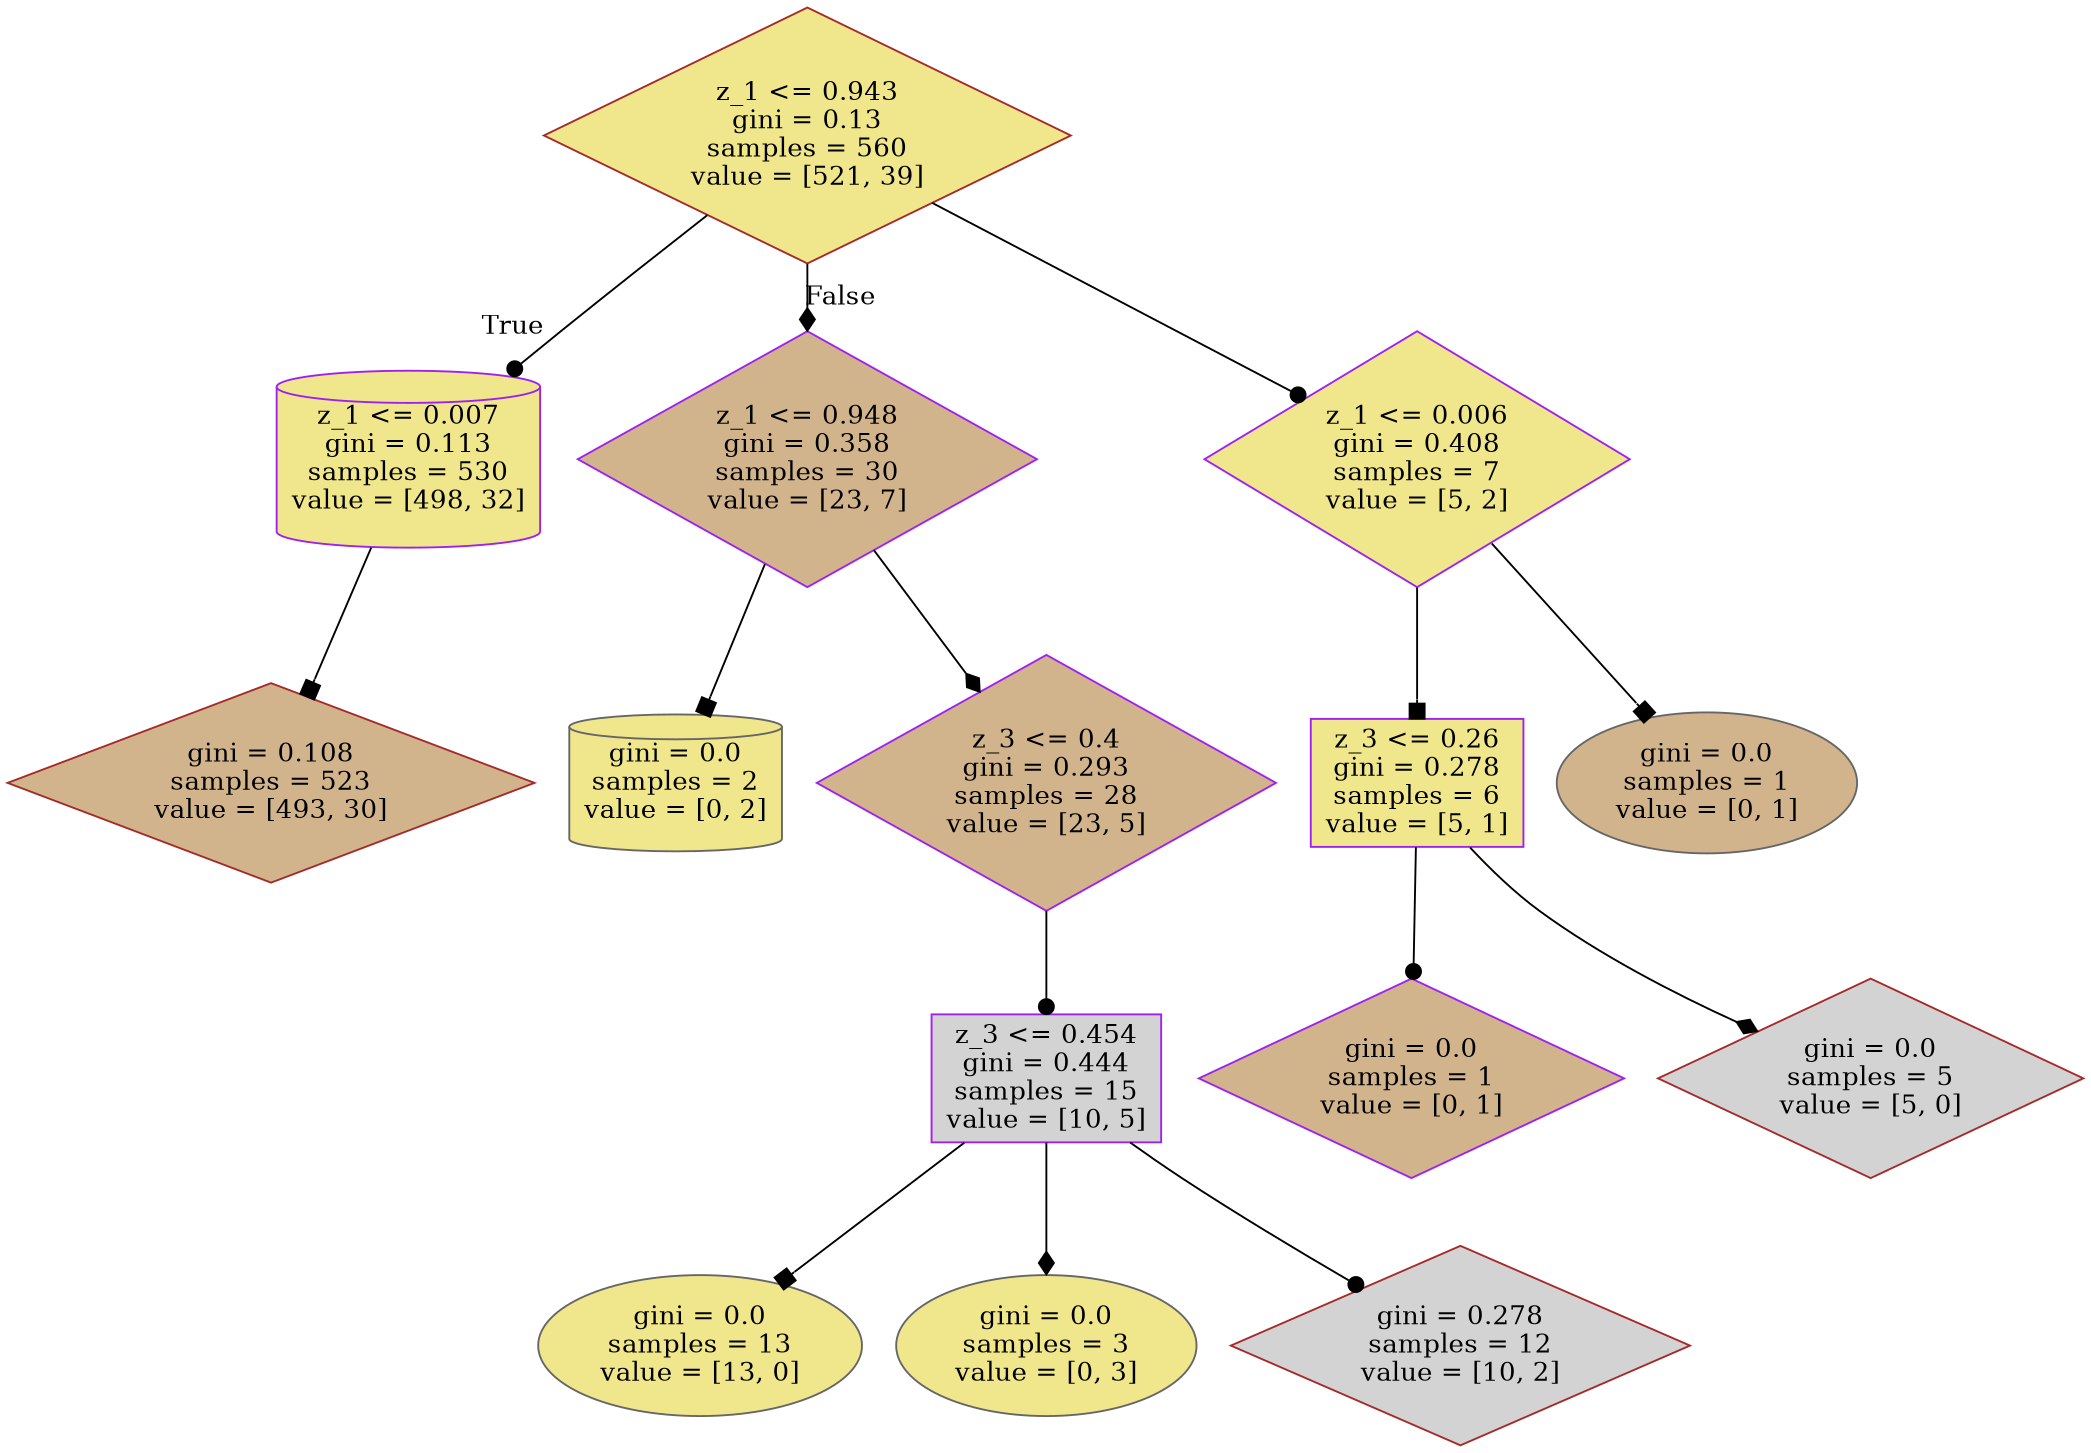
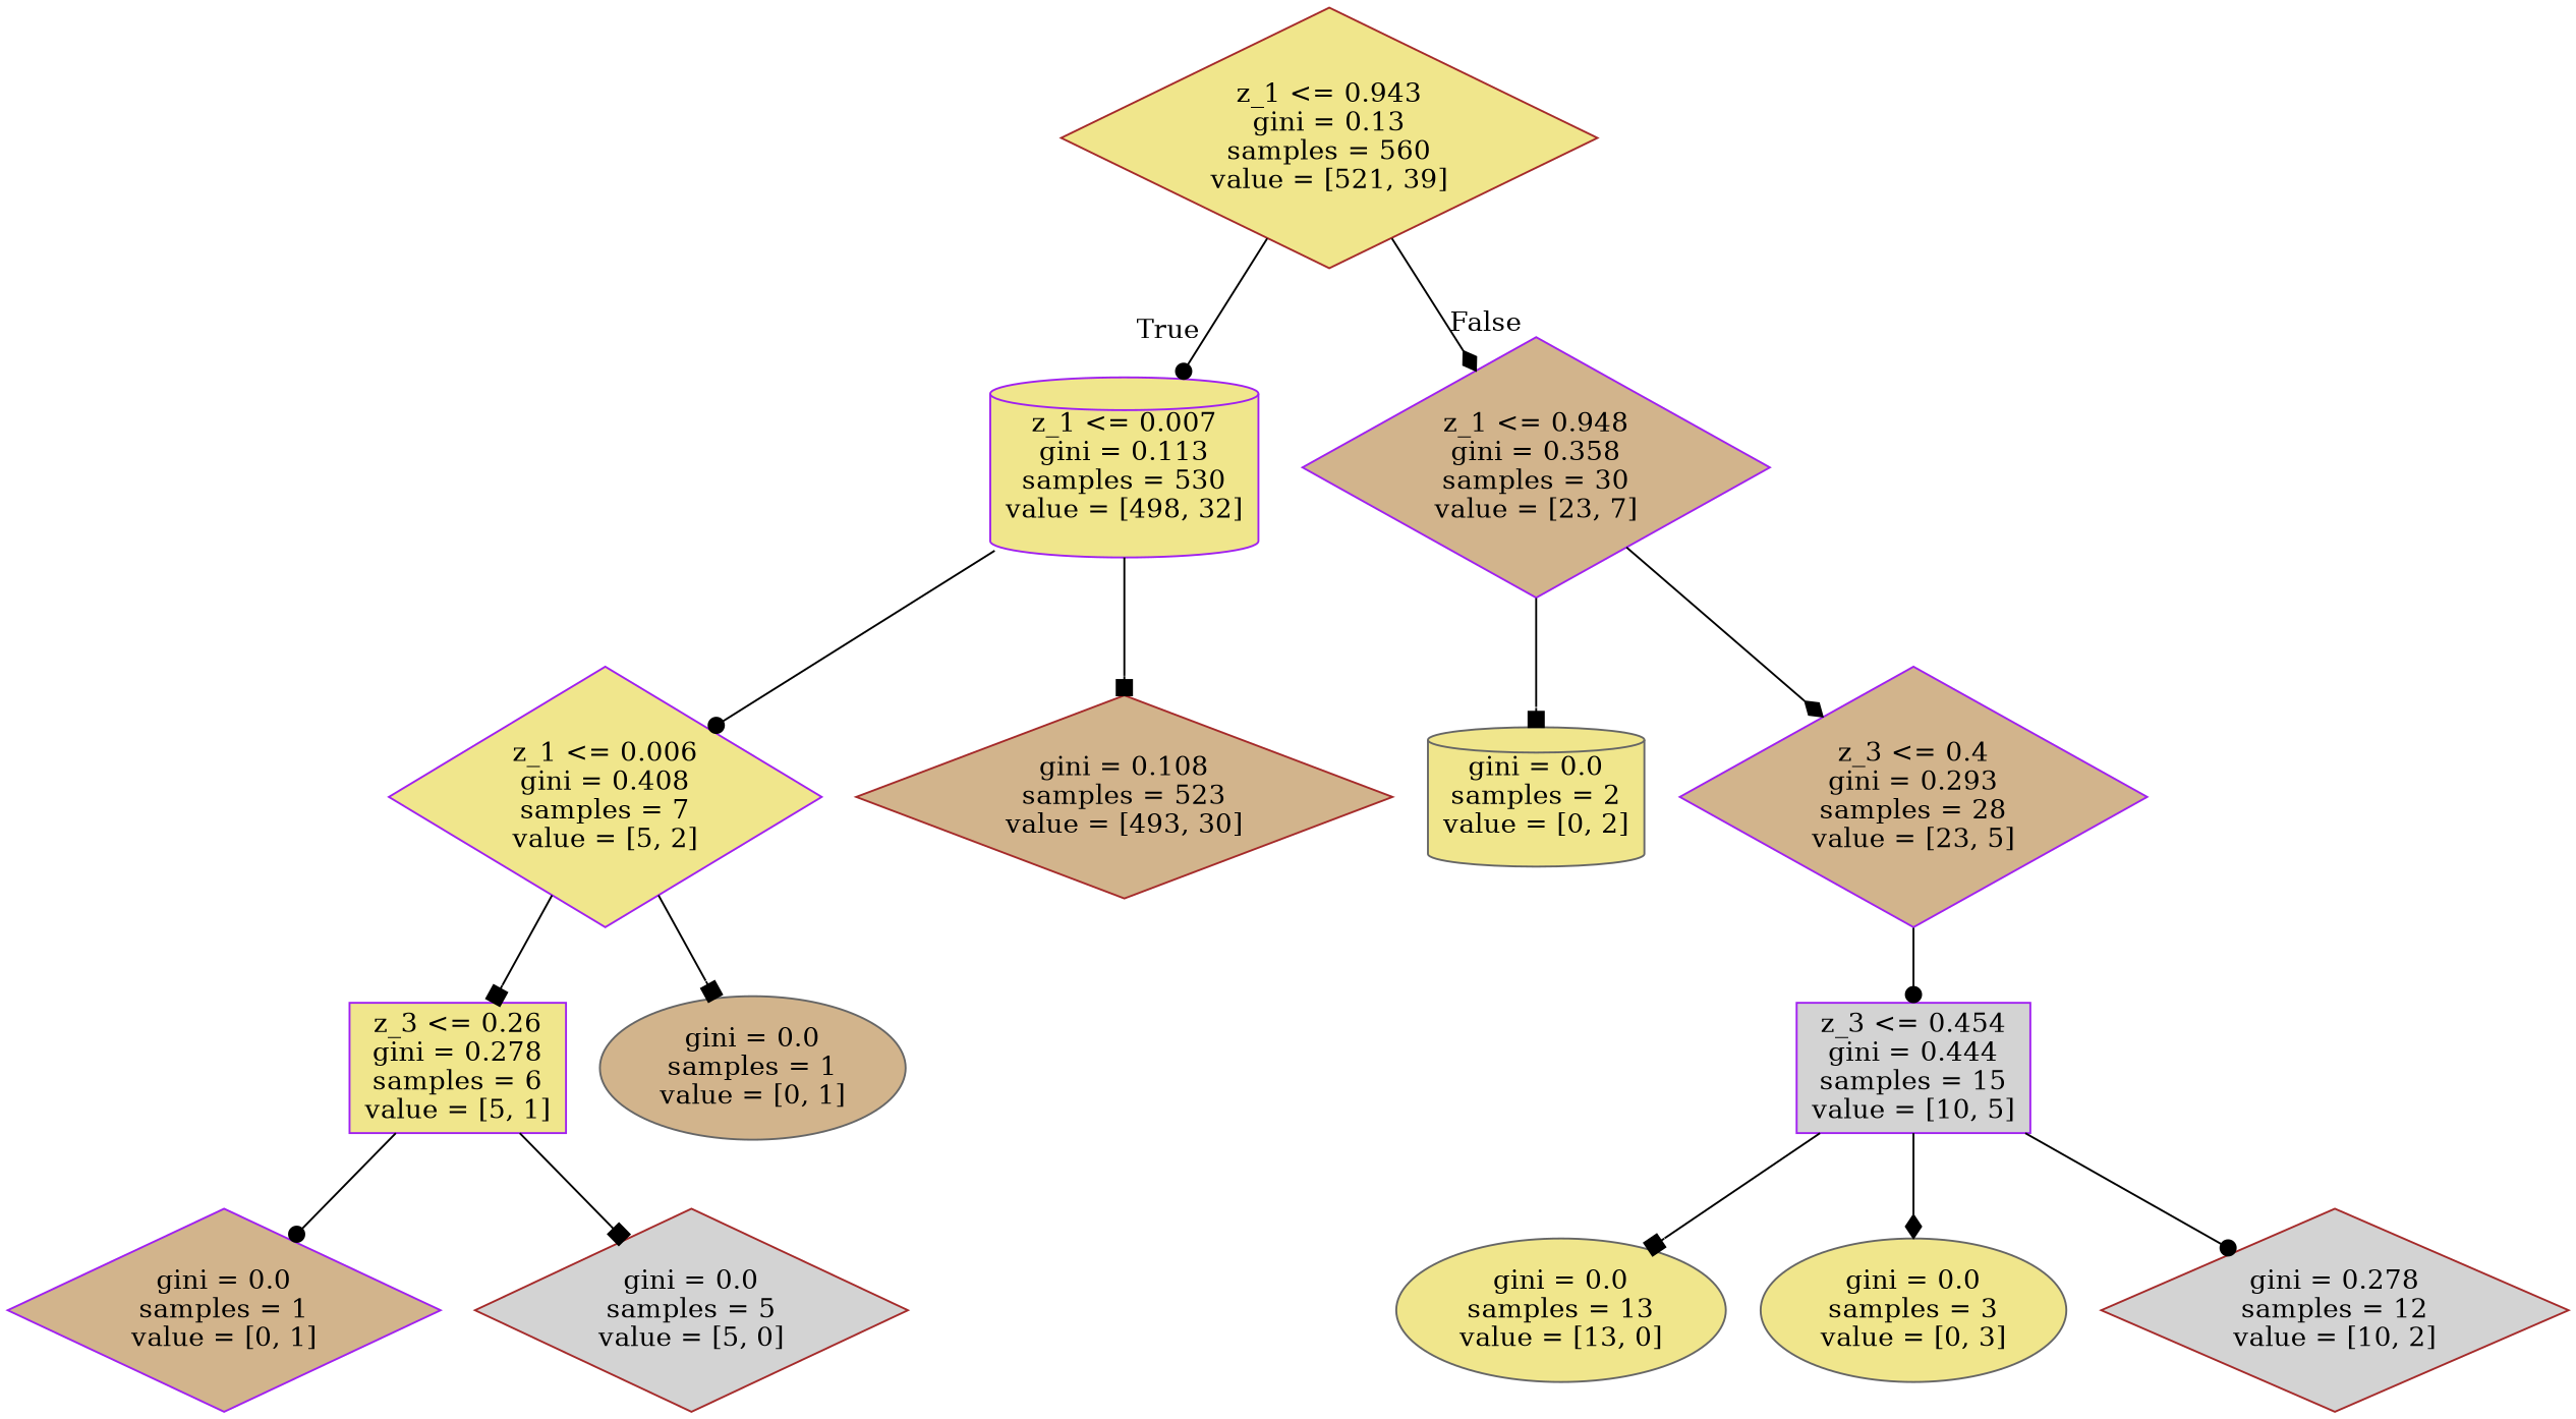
  digraph {
    node [color=purple fillcolor=khaki shape=diamond style=filled]
    edge [arrowhead=dot]
    n1 [color=brown label="z_1 <= 0.943\ngini = 0.13\nsamples = 560\nvalue = [521, 39]"]
    n2 [label="z_1 <= 0.007\ngini = 0.113\nsamples = 530\nvalue = [498, 32]" shape=cylinder]
    n3 [fillcolor=tan label="z_1 <= 0.948\ngini = 0.358\nsamples = 30\nvalue = [23, 7]"]
    n4 [label="z_1 <= 0.006\ngini = 0.408\nsamples = 7\nvalue = [5, 2]"]
    n5 [color=brown fillcolor=tan label="gini = 0.108\nsamples = 523\nvalue = [493, 30]"]
    n6 [color=gray40 label="gini = 0.0\nsamples = 2\nvalue = [0, 2]" shape=cylinder]
    n7 [fillcolor=tan label="z_3 <= 0.4\ngini = 0.293\nsamples = 28\nvalue = [23, 5]"]
    n8 [label="z_3 <= 0.26\ngini = 0.278\nsamples = 6\nvalue = [5, 1]" shape=box]
    n9 [color=gray40 fillcolor=tan label="gini = 0.0\nsamples = 1\nvalue = [0, 1]" shape=ellipse]
    n10 [fillcolor=tan label="gini = 0.0\nsamples = 1\nvalue = [0, 1]"]
    n11 [color=brown fillcolor=lightgrey label="gini = 0.0\nsamples = 5\nvalue = [5, 0]"]
    n12 [fillcolor=lightgrey label="z_3 <= 0.454\ngini = 0.444\nsamples = 15\nvalue = [10, 5]" shape=box]
    n13 [color=gray40 label="gini = 0.0\nsamples = 13\nvalue = [13, 0]" shape=ellipse]
    n14 [color=gray40 label="gini = 0.0\nsamples = 3\nvalue = [0, 3]" shape=ellipse]
    n15 [color=brown fillcolor=lightgrey label="gini = 0.278\nsamples = 12\nvalue = [10, 2]"]
    n1 -> n2 [headlabel=True labelangle=45 labeldistance=2.5]
    n1 -> n3 [arrowhead=diamond headlabel=False labelangle=-45 labeldistance=2.5]
-   n1 -> n4
+   n2 -> n4
    n2 -> n5 [arrowhead=box]
    n3 -> n6 [arrowhead=box]
    n3 -> n7 [arrowhead=diamond]
    n4 -> n8 [arrowhead=box]
    n4 -> n9 [arrowhead=box]
    n7 -> n12
    n8 -> n10
-   n8 -> n11 [arrowhead=diamond]
+   n8 -> n11 [arrowhead=box]
    n12 -> n13 [arrowhead=box]
    n12 -> n14 [arrowhead=diamond]
    n12 -> n15
  }
